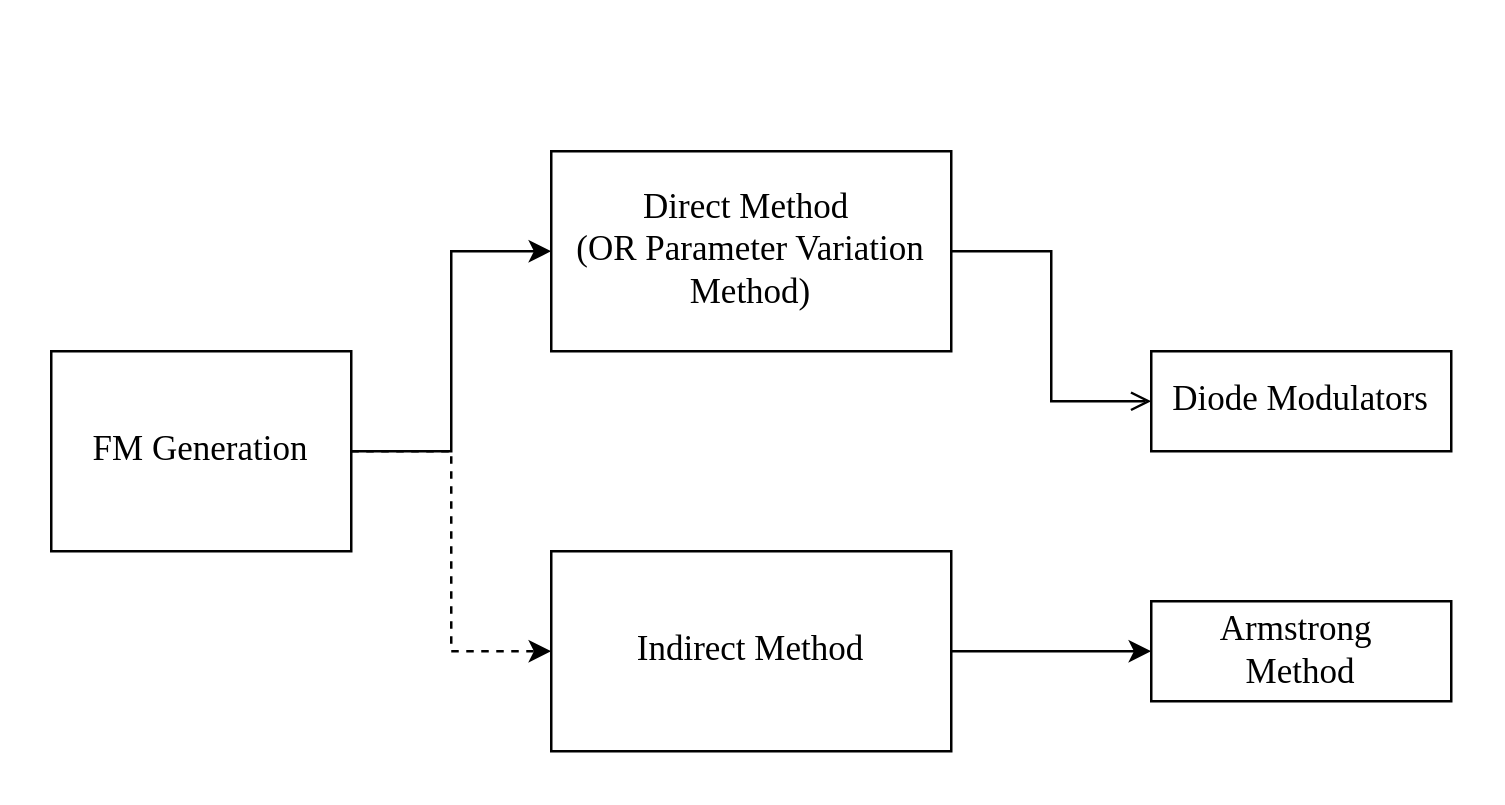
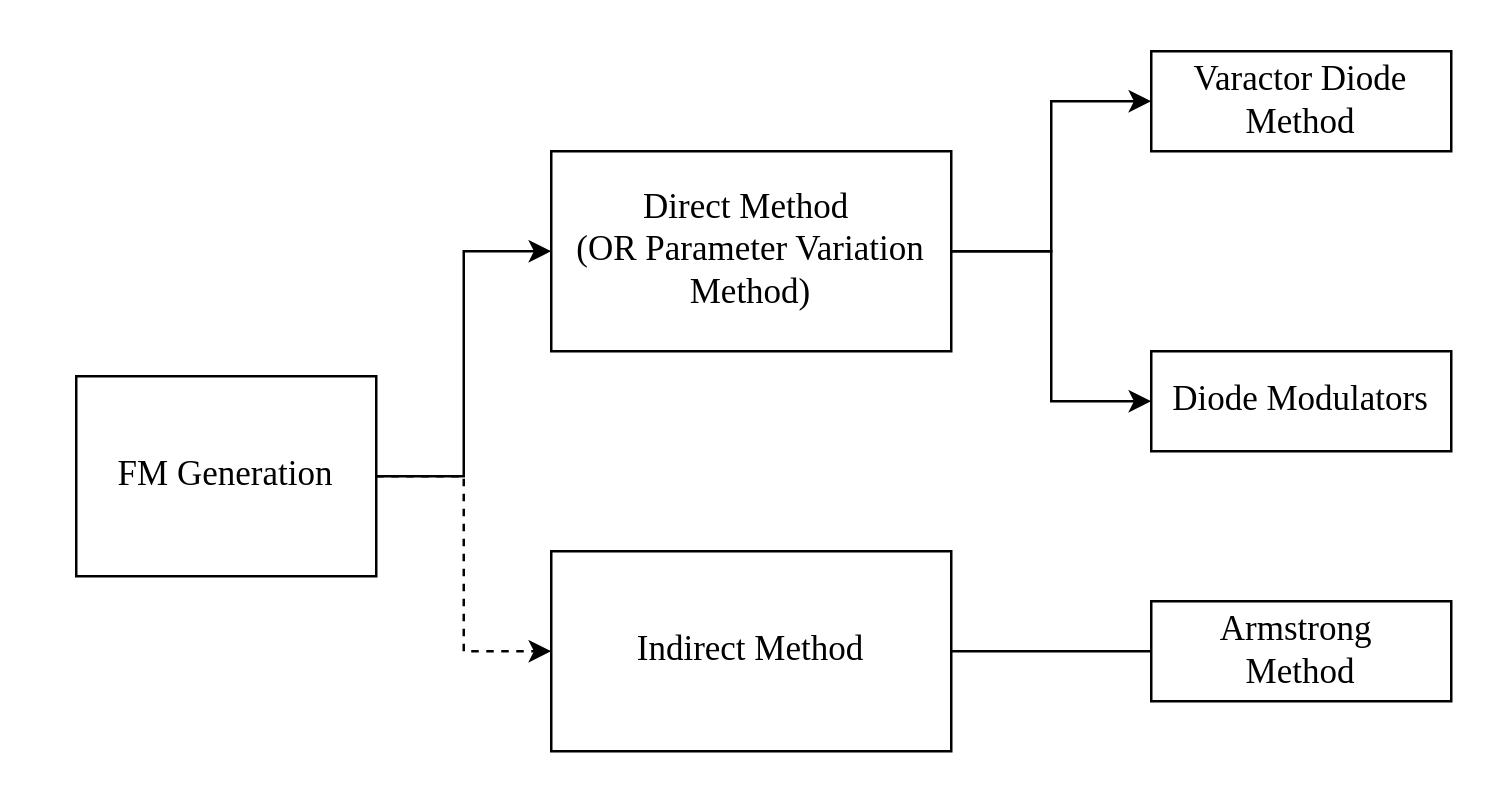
  <mxCell id="0" />
  <mxCell id="1" parent="0" />
  <mxCell id="2" style="edgeStyle=orthogonalEdgeStyle;rounded=0;orthogonalLoop=1;jettySize=auto;html=1;exitX=1;exitY=0.5;exitDx=0;exitDy=0;entryX=0;entryY=0.5;entryDx=0;entryDy=0;fontFamily=Times New Roman;fontSize=14;" parent="1" source="4" target="7" edge="1"><mxGeometry relative="1" as="geometry" /></mxCell>
  <mxCell id="3" style="edgeStyle=orthogonalEdgeStyle;rounded=0;orthogonalLoop=1;jettySize=auto;html=1;exitX=1;exitY=0.5;exitDx=0;exitDy=0;entryX=0;entryY=0.5;entryDx=0;entryDy=0;fontFamily=Times New Roman;fontSize=14;dashed=1;" parent="1" source="4" target="9" edge="1"><mxGeometry relative="1" as="geometry" /></mxCell>
- <mxCell id="4" value="FM Generation" style="rounded=0;whiteSpace=wrap;html=1;fillColor=none;fontFamily=Times New Roman;fontSize=14;" parent="1" vertex="1"><mxGeometry x="20" y="140" width="120" height="80" as="geometry" /></mxCell>
- <mxCell id="6" style="edgeStyle=orthogonalEdgeStyle;rounded=0;orthogonalLoop=1;jettySize=auto;html=1;exitX=1;exitY=0.5;exitDx=0;exitDy=0;entryX=0;entryY=0.5;entryDx=0;entryDy=0;fontFamily=Times New Roman;fontSize=14;endArrow=open;" parent="1" source="7" target="11" edge="1"><mxGeometry relative="1" as="geometry" /></mxCell>
+ <mxCell id="4" value="FM Generation" style="rounded=0;whiteSpace=wrap;html=1;fillColor=none;fontFamily=Times New Roman;fontSize=14;" parent="1" vertex="1"><mxGeometry x="30" y="150" width="120" height="80" as="geometry" /></mxCell>
+ <mxCell id="5" style="edgeStyle=orthogonalEdgeStyle;rounded=0;orthogonalLoop=1;jettySize=auto;html=1;exitX=1;exitY=0.5;exitDx=0;exitDy=0;entryX=0;entryY=0.5;entryDx=0;entryDy=0;fontFamily=Times New Roman;fontSize=14;" parent="1" source="7" target="10" edge="1"><mxGeometry relative="1" as="geometry" /></mxCell>
+ <mxCell id="6" style="edgeStyle=orthogonalEdgeStyle;rounded=0;orthogonalLoop=1;jettySize=auto;html=1;exitX=1;exitY=0.5;exitDx=0;exitDy=0;entryX=0;entryY=0.5;entryDx=0;entryDy=0;fontFamily=Times New Roman;fontSize=14;" parent="1" source="7" target="11" edge="1"><mxGeometry relative="1" as="geometry" /></mxCell>
  <mxCell id="7" value="Direct Method&amp;nbsp;&lt;div&gt;(OR Parameter Variation Method)&lt;/div&gt;" style="rounded=0;whiteSpace=wrap;html=1;fillColor=none;fontFamily=Times New Roman;fontSize=14;" parent="1" vertex="1"><mxGeometry x="220" y="60" width="160" height="80" as="geometry" /></mxCell>
- <mxCell id="8" style="edgeStyle=orthogonalEdgeStyle;rounded=0;orthogonalLoop=1;jettySize=auto;html=1;exitX=1;exitY=0.5;exitDx=0;exitDy=0;entryX=0;entryY=0.5;entryDx=0;entryDy=0;fontFamily=Times New Roman;fontSize=14;" parent="1" source="9" target="12" edge="1"><mxGeometry relative="1" as="geometry" /></mxCell>
+ <mxCell id="8" style="edgeStyle=orthogonalEdgeStyle;rounded=0;orthogonalLoop=1;jettySize=auto;html=1;exitX=1;exitY=0.5;exitDx=0;exitDy=0;entryX=0;entryY=0.5;entryDx=0;entryDy=0;fontFamily=Times New Roman;fontSize=14;endArrow=none;" parent="1" source="9" target="12" edge="1"><mxGeometry relative="1" as="geometry" /></mxCell>
  <mxCell id="9" value="Indirect Method" style="rounded=0;whiteSpace=wrap;html=1;fillColor=none;fontFamily=Times New Roman;fontSize=14;" parent="1" vertex="1"><mxGeometry x="220" y="220" width="160" height="80" as="geometry" /></mxCell>
+ <mxCell id="10" value="Varactor Diode Method" style="rounded=0;whiteSpace=wrap;html=1;fillColor=none;fontFamily=Times New Roman;fontSize=14;" parent="1" vertex="1"><mxGeometry x="460" y="20" width="120" height="40" as="geometry" /></mxCell>
  <mxCell id="11" value="Diode Modulators" style="rounded=0;whiteSpace=wrap;html=1;fillColor=none;fontFamily=Times New Roman;fontSize=14;" parent="1" vertex="1"><mxGeometry x="460" y="140" width="120" height="40" as="geometry" /></mxCell>
  <mxCell id="12" value="Armstrong&amp;nbsp;&lt;div&gt;Method&lt;/div&gt;" style="rounded=0;whiteSpace=wrap;html=1;fillColor=none;fontFamily=Times New Roman;fontSize=14;" parent="1" vertex="1"><mxGeometry x="460" y="240" width="120" height="40" as="geometry" /></mxCell>
